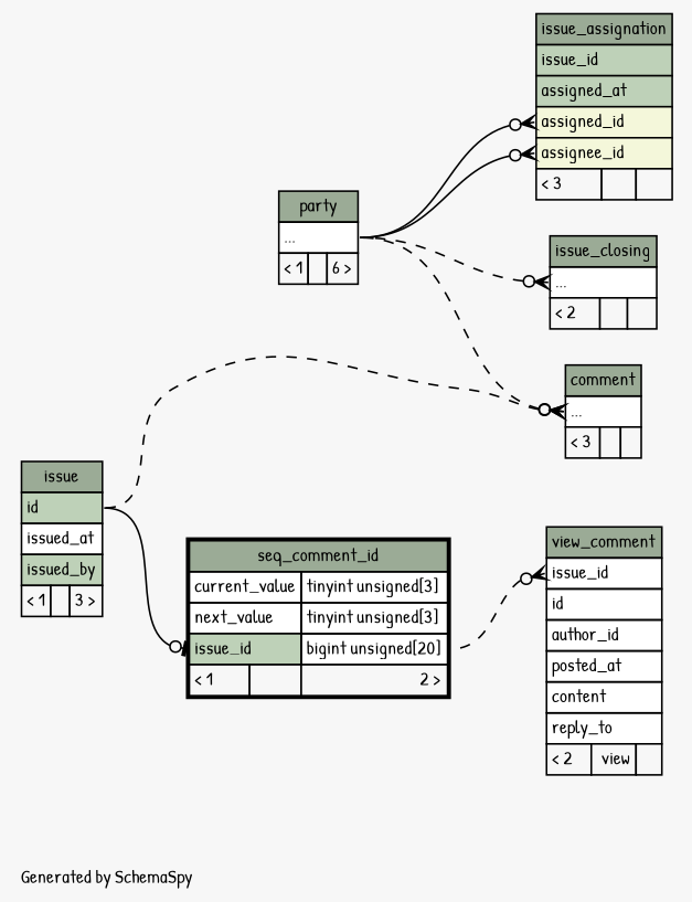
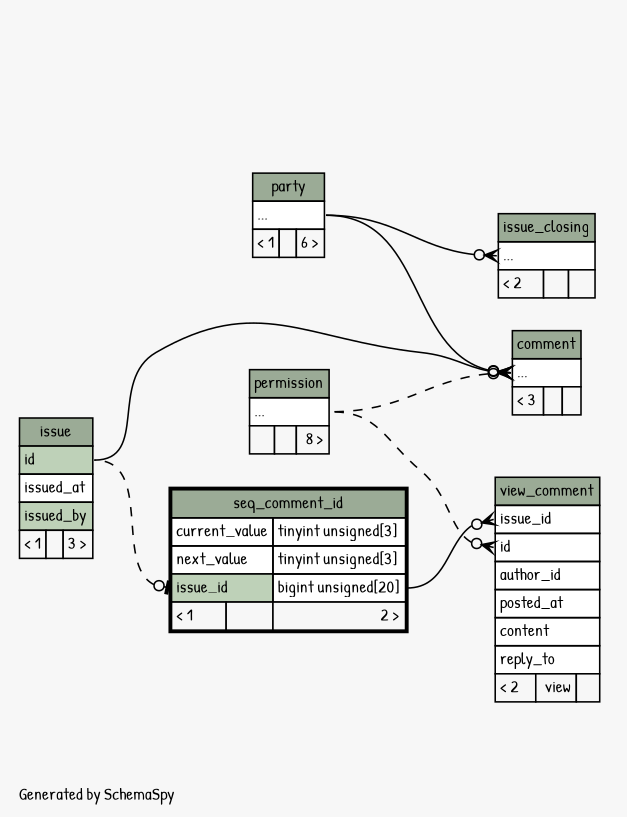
  digraph {
    bgcolor="#f7f7f7"
    fontname="Patrick Hand"
    fontsize=11
    label="\nGenerated by SchemaSpy"
    labeljust=l
    nodesep=0.18
    rankdir=RL
    ranksep=0.46
    node [fontname="Patrick Hand" fontsize=11 shape=plaintext]
    edge [arrowhead=none arrowsize=0.8 arrowtail=crowodot dir=back fontname="Patrick Hand" headport="elipses:e" tailport="elipses:w"]
    n1 [label=<     <TABLE BORDER="0" CELLBORDER="1" CELLSPACING="0" BGCOLOR="#ffffff">       <TR><TD COLSPAN="3" BGCOLOR="#9bab96" ALIGN="CENTER">comment</TD></TR>       <TR><TD PORT="elipses" COLSPAN="3" ALIGN="LEFT">...</TD></TR>       <TR><TD ALIGN="LEFT" BGCOLOR="#f7f7f7">&lt; 3</TD><TD ALIGN="RIGHT" BGCOLOR="#f7f7f7">  </TD><TD ALIGN="RIGHT" BGCOLOR="#f7f7f7">  </TD></TR>     </TABLE>>]
    n2 [label=<     <TABLE BORDER="0" CELLBORDER="1" CELLSPACING="0" BGCOLOR="#ffffff">       <TR><TD COLSPAN="3" BGCOLOR="#9bab96" ALIGN="CENTER">party</TD></TR>       <TR><TD PORT="elipses" COLSPAN="3" ALIGN="LEFT">...</TD></TR>       <TR><TD ALIGN="LEFT" BGCOLOR="#f7f7f7">&lt; 1</TD><TD ALIGN="RIGHT" BGCOLOR="#f7f7f7">  </TD><TD ALIGN="RIGHT" BGCOLOR="#f7f7f7">6 &gt;</TD></TR>     </TABLE>>]
+   n3 [label=<     <TABLE BORDER="0" CELLBORDER="1" CELLSPACING="0" BGCOLOR="#ffffff">       <TR><TD COLSPAN="3" BGCOLOR="#9bab96" ALIGN="CENTER">permission</TD></TR>       <TR><TD PORT="elipses" COLSPAN="3" ALIGN="LEFT">...</TD></TR>       <TR><TD ALIGN="LEFT" BGCOLOR="#f7f7f7">  </TD><TD ALIGN="RIGHT" BGCOLOR="#f7f7f7">  </TD><TD ALIGN="RIGHT" BGCOLOR="#f7f7f7">8 &gt;</TD></TR>     </TABLE>>]
    n4 [label=<     <TABLE BORDER="0" CELLBORDER="1" CELLSPACING="0" BGCOLOR="#ffffff">       <TR><TD COLSPAN="3" BGCOLOR="#9bab96" ALIGN="CENTER">issue</TD></TR>       <TR><TD PORT="id" COLSPAN="3" BGCOLOR="#bed1b8" ALIGN="LEFT">id</TD></TR>       <TR><TD PORT="issued_at" COLSPAN="3" ALIGN="LEFT">issued_at</TD></TR>       <TR><TD PORT="issued_by" COLSPAN="3" BGCOLOR="#bed1b8" ALIGN="LEFT">issued_by</TD></TR>       <TR><TD ALIGN="LEFT" BGCOLOR="#f7f7f7">&lt; 1</TD><TD ALIGN="RIGHT" BGCOLOR="#f7f7f7">  </TD><TD ALIGN="RIGHT" BGCOLOR="#f7f7f7">3 &gt;</TD></TR>     </TABLE>>]
-   n5 [label=<     <TABLE BORDER="0" CELLBORDER="1" CELLSPACING="0" BGCOLOR="#ffffff">       <TR><TD COLSPAN="3" BGCOLOR="#9bab96" ALIGN="CENTER">issue_assignation</TD></TR>       <TR><TD PORT="issue_id" COLSPAN="3" BGCOLOR="#bed1b8" ALIGN="LEFT">issue_id</TD></TR>       <TR><TD PORT="assigned_at" COLSPAN="3" BGCOLOR="#bed1b8" ALIGN="LEFT">assigned_at</TD></TR>       <TR><TD PORT="assigned_id" COLSPAN="3" BGCOLOR="#f4f7da" ALIGN="LEFT">assigned_id</TD></TR>       <TR><TD PORT="assignee_id" COLSPAN="3" BGCOLOR="#f4f7da" ALIGN="LEFT">assignee_id</TD></TR>       <TR><TD ALIGN="LEFT" BGCOLOR="#f7f7f7">&lt; 3</TD><TD ALIGN="RIGHT" BGCOLOR="#f7f7f7">  </TD><TD ALIGN="RIGHT" BGCOLOR="#f7f7f7">  </TD></TR>     </TABLE>>]
    n6 [label=<     <TABLE BORDER="2" CELLBORDER="1" CELLSPACING="0" BGCOLOR="#ffffff">       <TR><TD COLSPAN="3" BGCOLOR="#9bab96" ALIGN="CENTER">seq_comment_id</TD></TR>       <TR><TD PORT="current_value" COLSPAN="2" ALIGN="LEFT">current_value</TD><TD PORT="current_value.type" ALIGN="LEFT">tinyint unsigned[3]</TD></TR>       <TR><TD PORT="next_value" COLSPAN="2" ALIGN="LEFT">next_value</TD><TD PORT="next_value.type" ALIGN="LEFT">tinyint unsigned[3]</TD></TR>       <TR><TD PORT="issue_id" COLSPAN="2" BGCOLOR="#bed1b8" ALIGN="LEFT">issue_id</TD><TD PORT="issue_id.type" ALIGN="LEFT">bigint unsigned[20]</TD></TR>       <TR><TD ALIGN="LEFT" BGCOLOR="#f7f7f7">&lt; 1</TD><TD ALIGN="RIGHT" BGCOLOR="#f7f7f7">  </TD><TD ALIGN="RIGHT" BGCOLOR="#f7f7f7">2 &gt;</TD></TR>     </TABLE>>]
    n7 [label=<     <TABLE BORDER="0" CELLBORDER="1" CELLSPACING="0" BGCOLOR="#ffffff">       <TR><TD COLSPAN="3" BGCOLOR="#9bab96" ALIGN="CENTER">issue_closing</TD></TR>       <TR><TD PORT="elipses" COLSPAN="3" ALIGN="LEFT">...</TD></TR>       <TR><TD ALIGN="LEFT" BGCOLOR="#f7f7f7">&lt; 2</TD><TD ALIGN="RIGHT" BGCOLOR="#f7f7f7">  </TD><TD ALIGN="RIGHT" BGCOLOR="#f7f7f7">  </TD></TR>     </TABLE>>]
    n8 [label=<     <TABLE BORDER="0" CELLBORDER="1" CELLSPACING="0" BGCOLOR="#ffffff">       <TR><TD COLSPAN="3" BGCOLOR="#9bab96" ALIGN="CENTER">view_comment</TD></TR>       <TR><TD PORT="issue_id" COLSPAN="3" ALIGN="LEFT">issue_id</TD></TR>       <TR><TD PORT="id" COLSPAN="3" ALIGN="LEFT">id</TD></TR>       <TR><TD PORT="author_id" COLSPAN="3" ALIGN="LEFT">author_id</TD></TR>       <TR><TD PORT="posted_at" COLSPAN="3" ALIGN="LEFT">posted_at</TD></TR>       <TR><TD PORT="content" COLSPAN="3" ALIGN="LEFT">content</TD></TR>       <TR><TD PORT="reply_to" COLSPAN="3" ALIGN="LEFT">reply_to</TD></TR>       <TR><TD ALIGN="LEFT" BGCOLOR="#f7f7f7">&lt; 2</TD><TD ALIGN="RIGHT" BGCOLOR="#f7f7f7">view</TD><TD ALIGN="RIGHT" BGCOLOR="#f7f7f7">  </TD></TR>     </TABLE>>]
-   n1 -> n2 [style=dashed]
-   n1 -> n4 [headport="id:e" style=dashed]
-   n5 -> n2 [tailport="assigned_id:w"]
-   n5 -> n2 [tailport="assignee_id:w"]
-   n6 -> n4 [arrowtail=teeodot headport="id:e" tailport="issue_id:w"]
-   n7 -> n2 [style=dashed]
-   n8 -> n6 [headport="issue_id.type:e" style=dashed tailport="issue_id:w"]
+   n1 -> n2
+   n1 -> n3 [style=dashed]
+   n1 -> n4 [headport="id:e"]
+   n6 -> n4 [arrowtail=teeodot headport="id:e" tailport="issue_id:w" style=dashed]
+   n7 -> n2
+   n8 -> n3 [style=dashed tailport="id:w"]
+   n8 -> n6 [headport="issue_id.type:e" style=solid tailport="issue_id:w"]
  }
